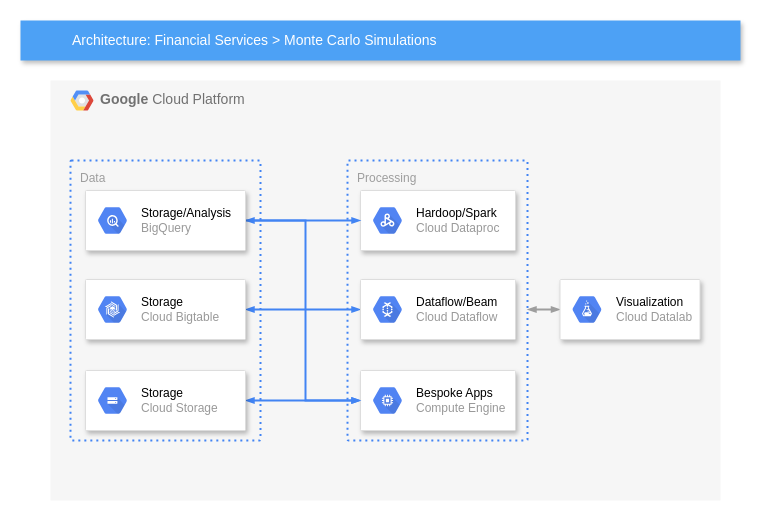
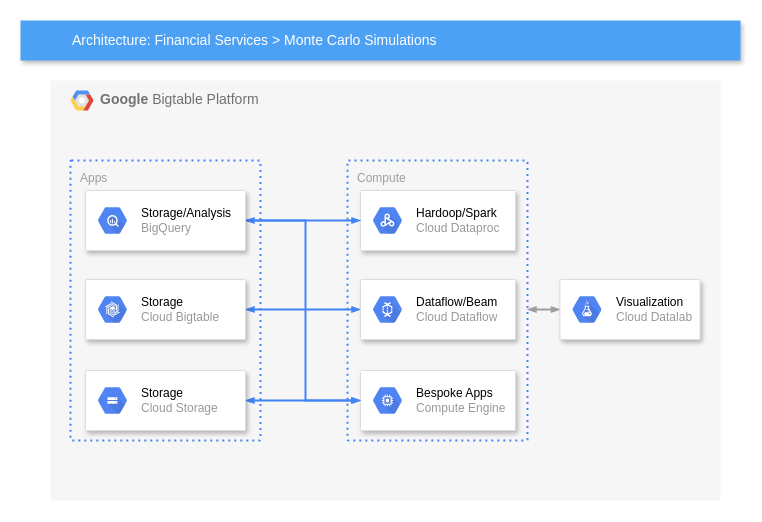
  <mxCell id="0" />
  <mxCell id="1" parent="0" />
- <mxCell id="2" value="&lt;b&gt;Google &lt;/b&gt;Cloud Platform" style="fillColor=#F6F6F6;strokeColor=none;shadow=0;gradientColor=none;fontSize=14;align=left;spacing=10;fontColor=#717171;9E9E9E;verticalAlign=top;spacingTop=-4;fontStyle=0;spacingLeft=40;html=1;" parent="1" vertex="1"><mxGeometry x="50" y="80" width="670" height="420" as="geometry" /></mxCell>
+ <mxCell id="2" value="&lt;b&gt;Google &lt;/b&gt;Bigtable Platform" style="fillColor=#F6F6F6;strokeColor=none;shadow=0;gradientColor=none;fontSize=14;align=left;spacing=10;fontColor=#717171;9E9E9E;verticalAlign=top;spacingTop=-4;fontStyle=0;spacingLeft=40;html=1;" parent="1" vertex="1"><mxGeometry x="50" y="80" width="670" height="420" as="geometry" /></mxCell>
  <mxCell id="3" value="" style="shape=mxgraph.gcp2.google_cloud_platform;fillColor=#F6F6F6;strokeColor=none;shadow=0;gradientColor=none;" parent="2" vertex="1"><mxGeometry width="23" height="20" relative="1" as="geometry"><mxPoint x="20" y="10" as="offset" /></mxGeometry></mxCell>
- <mxCell id="4" value="Processing" style="rounded=1;absoluteArcSize=1;arcSize=2;html=1;strokeColor=#4284F3;gradientColor=none;shadow=0;dashed=1;fontSize=12;fontColor=#9E9E9E;align=left;verticalAlign=top;spacing=10;spacingTop=-4;fillColor=none;dashPattern=1 2;strokeWidth=2;" parent="1" vertex="1"><mxGeometry x="347" y="160" width="180" height="280" as="geometry" /></mxCell>
- <mxCell id="5" value="Data" style="rounded=1;absoluteArcSize=1;arcSize=2;html=1;strokeColor=#4284F3;gradientColor=none;shadow=0;dashed=1;fontSize=12;fontColor=#9E9E9E;align=left;verticalAlign=top;spacing=10;spacingTop=-4;fillColor=none;dashPattern=1 2;strokeWidth=2;" parent="1" vertex="1"><mxGeometry x="70" y="160" width="190" height="280" as="geometry" /></mxCell>
+ <mxCell id="4" value="Compute" style="rounded=1;absoluteArcSize=1;arcSize=2;html=1;strokeColor=#4284F3;gradientColor=none;shadow=0;dashed=1;fontSize=12;fontColor=#9E9E9E;align=left;verticalAlign=top;spacing=10;spacingTop=-4;fillColor=none;dashPattern=1 2;strokeWidth=2;" parent="1" vertex="1"><mxGeometry x="347" y="160" width="180" height="280" as="geometry" /></mxCell>
+ <mxCell id="5" value="Apps" style="rounded=1;absoluteArcSize=1;arcSize=2;html=1;strokeColor=#4284F3;gradientColor=none;shadow=0;dashed=1;fontSize=12;fontColor=#9E9E9E;align=left;verticalAlign=top;spacing=10;spacingTop=-4;fillColor=none;dashPattern=1 2;strokeWidth=2;" parent="1" vertex="1"><mxGeometry x="70" y="160" width="190" height="280" as="geometry" /></mxCell>
  <mxCell id="6" value="Architecture: Financial Services &amp;gt; Monte Carlo Simulations" style="fillColor=#4DA1F5;strokeColor=none;shadow=1;gradientColor=none;fontSize=14;align=left;spacingLeft=50;fontColor=#ffffff;html=1;" parent="1" vertex="1"><mxGeometry x="20" y="20" width="720" height="40" as="geometry" /></mxCell>
  <mxCell id="7" style="edgeStyle=orthogonalEdgeStyle;rounded=0;html=1;labelBackgroundColor=none;startFill=1;startSize=4;endArrow=blockThin;endFill=1;endSize=4;jettySize=auto;orthogonalLoop=1;strokeColor=#4284F3;strokeWidth=2;fontSize=12;fontColor=#000000;align=center;dashed=0;startArrow=blockThin;" parent="1" source="8" target="16" edge="1"><mxGeometry relative="1" as="geometry" /></mxCell>
  <mxCell id="8" value="" style="strokeColor=#dddddd;fillColor=#ffffff;shadow=1;strokeWidth=1;rounded=1;absoluteArcSize=1;arcSize=2;fontSize=10;fontColor=#9E9E9E;align=center;html=1;" parent="1" vertex="1"><mxGeometry x="85" y="279" width="160" height="60" as="geometry" /></mxCell>
  <mxCell id="9" value="&lt;font color=&quot;#000000&quot;&gt;Storage&lt;/font&gt;&lt;br&gt;Cloud Bigtable" style="dashed=0;connectable=0;html=1;fillColor=#5184F3;strokeColor=none;shape=mxgraph.gcp2.hexIcon;prIcon=cloud_bigtable;part=1;labelPosition=right;verticalLabelPosition=middle;align=left;verticalAlign=middle;spacingLeft=5;fontColor=#999999;fontSize=12;" parent="8" vertex="1"><mxGeometry y="0.5" width="44" height="39" relative="1" as="geometry"><mxPoint x="5" y="-19.5" as="offset" /></mxGeometry></mxCell>
  <mxCell id="10" style="edgeStyle=orthogonalEdgeStyle;rounded=0;html=1;labelBackgroundColor=none;startFill=1;startSize=4;endArrow=blockThin;endFill=1;endSize=4;jettySize=auto;orthogonalLoop=1;strokeColor=#4284F3;strokeWidth=2;fontSize=12;fontColor=#000000;align=center;dashed=0;startArrow=blockThin;" parent="1" source="11" target="18" edge="1"><mxGeometry relative="1" as="geometry" /></mxCell>
  <mxCell id="11" value="" style="strokeColor=#dddddd;fillColor=#ffffff;shadow=1;strokeWidth=1;rounded=1;absoluteArcSize=1;arcSize=2;fontSize=10;fontColor=#9E9E9E;align=center;html=1;" parent="1" vertex="1"><mxGeometry x="85" y="370" width="160" height="60" as="geometry" /></mxCell>
  <mxCell id="12" value="&lt;font color=&quot;#000000&quot;&gt;Storage&lt;/font&gt;&lt;br&gt;Cloud Storage" style="dashed=0;connectable=0;html=1;fillColor=#5184F3;strokeColor=none;shape=mxgraph.gcp2.hexIcon;prIcon=cloud_storage;part=1;labelPosition=right;verticalLabelPosition=middle;align=left;verticalAlign=middle;spacingLeft=5;fontColor=#999999;fontSize=12;" parent="11" vertex="1"><mxGeometry y="0.5" width="44" height="39" relative="1" as="geometry"><mxPoint x="5" y="-19.5" as="offset" /></mxGeometry></mxCell>
  <mxCell id="13" value="" style="strokeColor=#dddddd;fillColor=#ffffff;shadow=1;strokeWidth=1;rounded=1;absoluteArcSize=1;arcSize=2;fontSize=10;fontColor=#9E9E9E;align=center;html=1;" parent="1" vertex="1"><mxGeometry x="360" y="190" width="155" height="60" as="geometry" /></mxCell>
  <mxCell id="14" value="&lt;font color=&quot;#000000&quot;&gt;Hardoop/Spark&lt;/font&gt;&lt;br&gt;Cloud Dataproc" style="dashed=0;connectable=0;html=1;fillColor=#5184F3;strokeColor=none;shape=mxgraph.gcp2.hexIcon;prIcon=cloud_dataproc;part=1;labelPosition=right;verticalLabelPosition=middle;align=left;verticalAlign=middle;spacingLeft=5;fontColor=#999999;fontSize=12;" parent="13" vertex="1"><mxGeometry y="0.5" width="44" height="39" relative="1" as="geometry"><mxPoint x="5" y="-19.5" as="offset" /></mxGeometry></mxCell>
  <mxCell id="15" style="edgeStyle=orthogonalEdgeStyle;rounded=0;html=1;labelBackgroundColor=none;startFill=1;startSize=4;endArrow=blockThin;endFill=1;endSize=4;jettySize=auto;orthogonalLoop=1;strokeColor=#9E9E9E;strokeWidth=2;fontSize=12;fontColor=#000000;align=center;dashed=0;startArrow=blockThin;" parent="1" source="4" target="20" edge="1"><mxGeometry relative="1" as="geometry"><Array as="points"><mxPoint x="535" y="309" /><mxPoint x="535" y="309" /></Array></mxGeometry></mxCell>
  <mxCell id="16" value="" style="strokeColor=#dddddd;fillColor=#ffffff;shadow=1;strokeWidth=1;rounded=1;absoluteArcSize=1;arcSize=2;fontSize=10;fontColor=#9E9E9E;align=center;html=1;" parent="1" vertex="1"><mxGeometry x="360" y="279" width="155" height="60" as="geometry" /></mxCell>
  <mxCell id="17" value="&lt;font color=&quot;#000000&quot;&gt;Dataflow/Beam&lt;/font&gt;&lt;br&gt;Cloud Dataflow" style="dashed=0;connectable=0;html=1;fillColor=#5184F3;strokeColor=none;shape=mxgraph.gcp2.hexIcon;prIcon=cloud_dataflow;part=1;labelPosition=right;verticalLabelPosition=middle;align=left;verticalAlign=middle;spacingLeft=5;fontColor=#999999;fontSize=12;" parent="16" vertex="1"><mxGeometry y="0.5" width="44" height="39" relative="1" as="geometry"><mxPoint x="5" y="-19.5" as="offset" /></mxGeometry></mxCell>
  <mxCell id="18" value="" style="strokeColor=#dddddd;fillColor=#ffffff;shadow=1;strokeWidth=1;rounded=1;absoluteArcSize=1;arcSize=2;fontSize=10;fontColor=#9E9E9E;align=center;html=1;" parent="1" vertex="1"><mxGeometry x="360" y="370" width="155" height="60" as="geometry" /></mxCell>
  <mxCell id="19" value="&lt;font color=&quot;#000000&quot;&gt;Bespoke Apps&lt;/font&gt;&lt;br&gt;Compute Engine" style="dashed=0;connectable=0;html=1;fillColor=#5184F3;strokeColor=none;shape=mxgraph.gcp2.hexIcon;prIcon=compute_engine;part=1;labelPosition=right;verticalLabelPosition=middle;align=left;verticalAlign=middle;spacingLeft=5;fontColor=#999999;fontSize=12;" parent="18" vertex="1"><mxGeometry y="0.5" width="44" height="39" relative="1" as="geometry"><mxPoint x="5" y="-19.5" as="offset" /></mxGeometry></mxCell>
  <mxCell id="20" value="" style="strokeColor=#dddddd;fillColor=#ffffff;shadow=1;strokeWidth=1;rounded=1;absoluteArcSize=1;arcSize=2;fontSize=10;fontColor=#9E9E9E;align=center;html=1;" parent="1" vertex="1"><mxGeometry x="559.5" y="279" width="140" height="60" as="geometry" /></mxCell>
  <mxCell id="21" value="&lt;font color=&quot;#000000&quot;&gt;Visualization&lt;/font&gt;&lt;br&gt;Cloud Datalab" style="dashed=0;connectable=0;html=1;fillColor=#5184F3;strokeColor=none;shape=mxgraph.gcp2.hexIcon;prIcon=cloud_datalab;part=1;labelPosition=right;verticalLabelPosition=middle;align=left;verticalAlign=middle;spacingLeft=5;fontColor=#999999;fontSize=12;" parent="20" vertex="1"><mxGeometry y="0.5" width="44" height="39" relative="1" as="geometry"><mxPoint x="5" y="-19.5" as="offset" /></mxGeometry></mxCell>
  <mxCell id="22" style="edgeStyle=orthogonalEdgeStyle;rounded=0;html=1;labelBackgroundColor=none;startFill=1;startSize=4;endArrow=blockThin;endFill=1;endSize=4;jettySize=auto;orthogonalLoop=1;strokeColor=#4284F3;strokeWidth=2;fontSize=12;fontColor=#000000;align=center;dashed=0;" parent="1" source="24" target="13" edge="1"><mxGeometry relative="1" as="geometry" /></mxCell>
  <mxCell id="23" style="edgeStyle=orthogonalEdgeStyle;rounded=0;html=1;labelBackgroundColor=none;startFill=1;startSize=4;endArrow=blockThin;endFill=1;endSize=4;jettySize=auto;orthogonalLoop=1;strokeColor=#4284F3;strokeWidth=2;fontSize=12;fontColor=#000000;align=center;dashed=0;startArrow=blockThin;" parent="1" source="24" target="18" edge="1"><mxGeometry relative="1" as="geometry"><Array as="points"><mxPoint x="305" y="220" /><mxPoint x="305" y="400" /></Array></mxGeometry></mxCell>
  <mxCell id="24" value="" style="strokeColor=#dddddd;fillColor=#ffffff;shadow=1;strokeWidth=1;rounded=1;absoluteArcSize=1;arcSize=2;fontSize=10;fontColor=#9E9E9E;align=center;html=1;" parent="1" vertex="1"><mxGeometry x="85" y="190" width="160" height="60" as="geometry" /></mxCell>
  <mxCell id="25" value="&lt;font color=&quot;#000000&quot;&gt;Storage/Analysis&lt;/font&gt;&lt;br&gt;BigQuery" style="dashed=0;connectable=0;html=1;fillColor=#5184F3;strokeColor=none;shape=mxgraph.gcp2.hexIcon;prIcon=bigquery;part=1;labelPosition=right;verticalLabelPosition=middle;align=left;verticalAlign=middle;spacingLeft=5;fontColor=#999999;fontSize=12;" parent="24" vertex="1"><mxGeometry y="0.5" width="44" height="39" relative="1" as="geometry"><mxPoint x="5" y="-19.5" as="offset" /></mxGeometry></mxCell>
